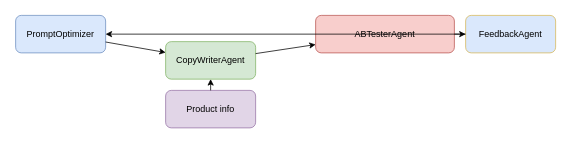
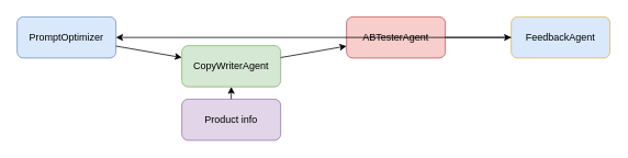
  <mxCell id="0" />
  <mxCell id="1" parent="0" />
  <mxCell id="2" value="PromptOptimizer" style="rounded=1;whiteSpace=wrap;html=1;fillColor=#dae8fc;strokeColor=#6c8ebf;" vertex="1" parent="1"><mxGeometry x="20" y="20" width="120" height="50" as="geometry" /></mxCell>
  <mxCell id="3" value="CopyWriterAgent" style="rounded=1;whiteSpace=wrap;html=1;fillColor=#d5e8d4;strokeColor=#82b366;" vertex="1" parent="1"><mxGeometry x="220" y="55" width="120" height="50" as="geometry" /></mxCell>
- <mxCell id="4" value="ABTesterAgent" style="rounded=1;whiteSpace=wrap;html=1;fillColor=#f8cecc;strokeColor=#b85450;" vertex="1" parent="1"><mxGeometry x="420" y="20" width="185" height="50" as="geometry" /></mxCell>
+ <mxCell id="4" value="ABTesterAgent" style="rounded=1;whiteSpace=wrap;html=1;fillColor=#f8cecc;strokeColor=#b85450;" vertex="1" parent="1"><mxGeometry x="420" y="20" width="120" height="50" as="geometry" /></mxCell>
  <mxCell id="5" value="FeedbackAgent" style="rounded=1;whiteSpace=wrap;html=1;fillColor=#dae8fc;strokeColor=#d6b656;" vertex="1" parent="1"><mxGeometry x="620" y="20" width="120" height="50" as="geometry" /></mxCell>
  <mxCell id="6" value="Product info" style="rounded=1;whiteSpace=wrap;html=1;fillColor=#e1d5e7;strokeColor=#9673a6;" vertex="1" parent="1"><mxGeometry x="220" y="120" width="120" height="50" as="geometry" /></mxCell>
  <mxCell id="7" source="2" target="3" edge="1" parent="1"><mxGeometry relative="1" as="geometry" /></mxCell>
  <mxCell id="8" source="3" target="4" edge="1" parent="1"><mxGeometry relative="1" as="geometry" /></mxCell>
  <mxCell id="9" source="4" target="5" edge="1" parent="1"><mxGeometry relative="1" as="geometry" /></mxCell>
  <mxCell id="10" source="5" target="2" edge="1" parent="1"><mxGeometry relative="1" as="geometry" /></mxCell>
  <mxCell id="11" source="6" target="3" edge="1" parent="1"><mxGeometry relative="1" as="geometry" /></mxCell>
